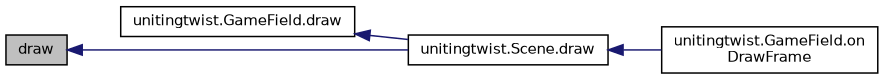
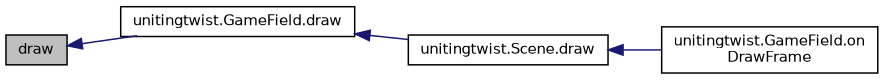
  digraph {
    rankdir=LR
    node [color=black fillcolor=white fontname=Helvetica fontsize=10 shape=record style=filled]
    edge [color=midnightblue dir=back fontname=Helvetica fontsize=10 labelfontname=Helvetica labelfontsize=10 style=solid]
    n1 [fillcolor=grey75 fontcolor=black height=0.2 label=draw width=0.4]
    n2 [height=0.2 label="unitingtwist.GameField.draw" width=0.4]
    n3 [height=0.2 label="unitingtwist.Scene.draw" width=0.4]
    n4 [height=0.2 label="unitingtwist.GameField.on\lDrawFrame" width=0.4]
-   n1 -> n3
+   n1 -> n2
    n2 -> n3
    n3 -> n4
  }
